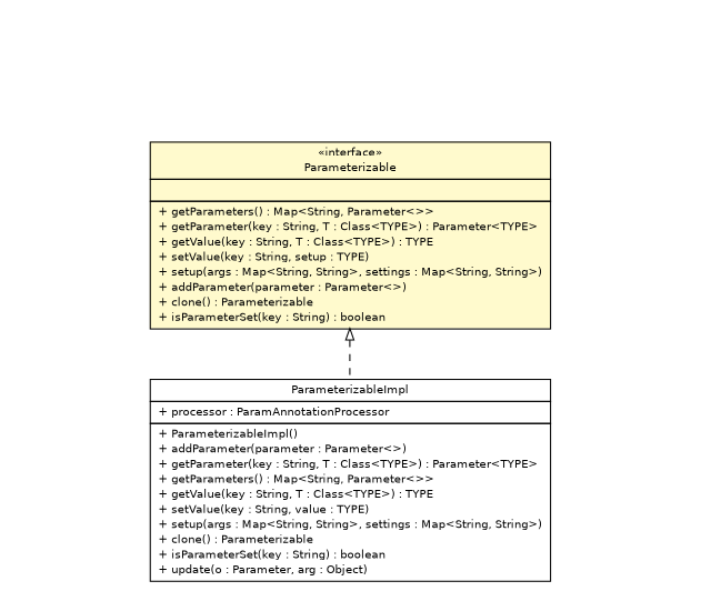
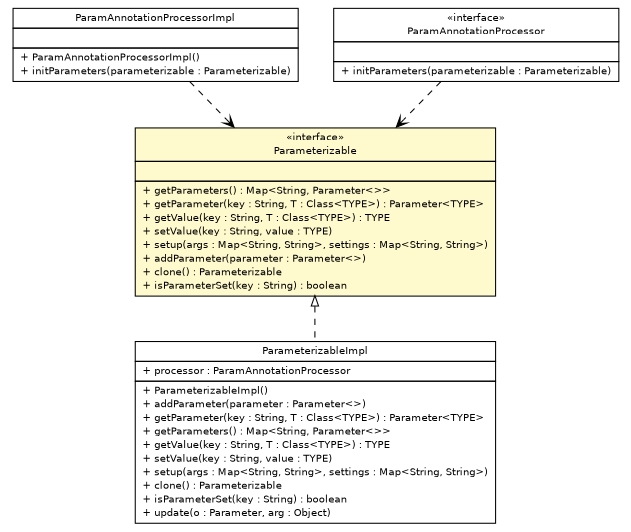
  digraph {
    nodesep=0.25
    ranksep=0.5
    node [fontcolor=black fontname=Helvetica fontsize=10.0 shape=plaintext]
    edge [fontname=Helvetica fontsize=10.0 headport=p labelfontname=Helvetica labelfontsize=10 style=dashed tailport=p arrowhead=open color=black fontcolor=black]
    n1 [label=<<table title="com.vectorprint.configuration.parameters.ParameterizableImpl" border="0" cellborder="1" cellspacing="0" cellpadding="2" port="p" href="./ParameterizableImpl.html"> 		<tr><td><table border="0" cellspacing="0" cellpadding="1"> <tr><td align="center" balign="center"> ParameterizableImpl </td></tr> 		</table></td></tr> 		<tr><td><table border="0" cellspacing="0" cellpadding="1"> <tr><td align="left" balign="left"> + processor : ParamAnnotationProcessor </td></tr> 		</table></td></tr> 		<tr><td><table border="0" cellspacing="0" cellpadding="1"> <tr><td align="left" balign="left"> + ParameterizableImpl() </td></tr> <tr><td align="left" balign="left"> + addParameter(parameter : Parameter&lt;&gt;) </td></tr> <tr><td align="left" balign="left"> + getParameter(key : String, T : Class&lt;TYPE&gt;) : Parameter&lt;TYPE&gt; </td></tr> <tr><td align="left" balign="left"> + getParameters() : Map&lt;String, Parameter&lt;&gt;&gt; </td></tr> <tr><td align="left" balign="left"> + getValue(key : String, T : Class&lt;TYPE&gt;) : TYPE </td></tr> <tr><td align="left" balign="left"> + setValue(key : String, value : TYPE) </td></tr> <tr><td align="left" balign="left"> + setup(args : Map&lt;String, String&gt;, settings : Map&lt;String, String&gt;) </td></tr> <tr><td align="left" balign="left"> + clone() : Parameterizable </td></tr> <tr><td align="left" balign="left"> + isParameterSet(key : String) : boolean </td></tr> <tr><td align="left" balign="left"> + update(o : Parameter, arg : Object) </td></tr> 		</table></td></tr> 		</table>>]
-   n2 [label=<<table title="com.vectorprint.configuration.parameters.Parameterizable" border="0" cellborder="1" cellspacing="0" cellpadding="2" port="p" bgcolor="lemonChiffon" href="./Parameterizable.html"> 		<tr><td><table border="0" cellspacing="0" cellpadding="1"> <tr><td align="center" balign="center"> &#171;interface&#187; </td></tr> <tr><td align="center" balign="center"> Parameterizable </td></tr> 		</table></td></tr> 		<tr><td><table border="0" cellspacing="0" cellpadding="1"> <tr><td align="left" balign="left">  </td></tr> 		</table></td></tr> 		<tr><td><table border="0" cellspacing="0" cellpadding="1"> <tr><td align="left" balign="left"> + getParameters() : Map&lt;String, Parameter&lt;&gt;&gt; </td></tr> <tr><td align="left" balign="left"> + getParameter(key : String, T : Class&lt;TYPE&gt;) : Parameter&lt;TYPE&gt; </td></tr> <tr><td align="left" balign="left"> + getValue(key : String, T : Class&lt;TYPE&gt;) : TYPE </td></tr> <tr><td align="left" balign="left"> + setValue(key : String, setup : TYPE) </td></tr> <tr><td align="left" balign="left"> + setup(args : Map&lt;String, String&gt;, settings : Map&lt;String, String&gt;) </td></tr> <tr><td align="left" balign="left"> + addParameter(parameter : Parameter&lt;&gt;) </td></tr> <tr><td align="left" balign="left"> + clone() : Parameterizable </td></tr> <tr><td align="left" balign="left"> + isParameterSet(key : String) : boolean </td></tr> 		</table></td></tr> 		</table>>]
+   n2 [label=<<table title="com.vectorprint.configuration.parameters.Parameterizable" border="0" cellborder="1" cellspacing="0" cellpadding="2" port="p" bgcolor="lemonChiffon" href="./Parameterizable.html"> 		<tr><td><table border="0" cellspacing="0" cellpadding="1"> <tr><td align="center" balign="center"> &#171;interface&#187; </td></tr> <tr><td align="center" balign="center"> Parameterizable </td></tr> 		</table></td></tr> 		<tr><td><table border="0" cellspacing="0" cellpadding="1"> <tr><td align="left" balign="left">  </td></tr> 		</table></td></tr> 		<tr><td><table border="0" cellspacing="0" cellpadding="1"> <tr><td align="left" balign="left"> + getParameters() : Map&lt;String, Parameter&lt;&gt;&gt; </td></tr> <tr><td align="left" balign="left"> + getParameter(key : String, T : Class&lt;TYPE&gt;) : Parameter&lt;TYPE&gt; </td></tr> <tr><td align="left" balign="left"> + getValue(key : String, T : Class&lt;TYPE&gt;) : TYPE </td></tr> <tr><td align="left" balign="left"> + setValue(key : String, value : TYPE) </td></tr> <tr><td align="left" balign="left"> + setup(args : Map&lt;String, String&gt;, settings : Map&lt;String, String&gt;) </td></tr> <tr><td align="left" balign="left"> + addParameter(parameter : Parameter&lt;&gt;) </td></tr> <tr><td align="left" balign="left"> + clone() : Parameterizable </td></tr> <tr><td align="left" balign="left"> + isParameterSet(key : String) : boolean </td></tr> 		</table></td></tr> 		</table>>]
+   n3 [label=<<table title="com.vectorprint.configuration.parameters.annotation.ParamAnnotationProcessorImpl" border="0" cellborder="1" cellspacing="0" cellpadding="2" port="p" href="./annotation/ParamAnnotationProcessorImpl.html"> 		<tr><td><table border="0" cellspacing="0" cellpadding="1"> <tr><td align="center" balign="center"> ParamAnnotationProcessorImpl </td></tr> 		</table></td></tr> 		<tr><td><table border="0" cellspacing="0" cellpadding="1"> <tr><td align="left" balign="left">  </td></tr> 		</table></td></tr> 		<tr><td><table border="0" cellspacing="0" cellpadding="1"> <tr><td align="left" balign="left"> + ParamAnnotationProcessorImpl() </td></tr> <tr><td align="left" balign="left"> + initParameters(parameterizable : Parameterizable) </td></tr> 		</table></td></tr> 		</table>>]
+   n4 [label=<<table title="com.vectorprint.configuration.parameters.annotation.ParamAnnotationProcessor" border="0" cellborder="1" cellspacing="0" cellpadding="2" port="p" href="./annotation/ParamAnnotationProcessor.html"> 		<tr><td><table border="0" cellspacing="0" cellpadding="1"> <tr><td align="center" balign="center"> &#171;interface&#187; </td></tr> <tr><td align="center" balign="center"> ParamAnnotationProcessor </td></tr> 		</table></td></tr> 		<tr><td><table border="0" cellspacing="0" cellpadding="1"> <tr><td align="left" balign="left">  </td></tr> 		</table></td></tr> 		<tr><td><table border="0" cellspacing="0" cellpadding="1"> <tr><td align="left" balign="left"> + initParameters(parameterizable : Parameterizable) </td></tr> 		</table></td></tr> 		</table>>]
    n2 -> n1 [arrowtail=empty dir=back fontsize=10 arrowhead="" color="" fontcolor=""]
+   n3 -> n2
+   n4 -> n2
  }
